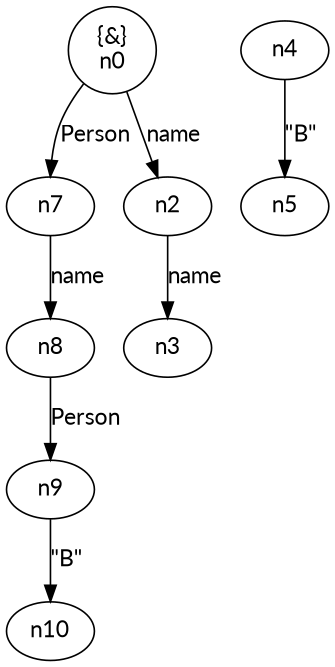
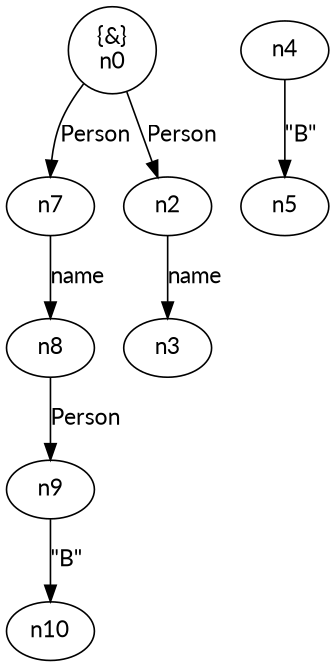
  digraph {
    fontname=Lato
    node [fontname=Lato shape=ellipse]
    edge [fontname=Lato]
    n9
    n10
    n8
    n7
    n4
    n5
    n2
    n3
    n0 [label="{&}\n\N"]
    n9 -> n10 [label="\"B\""]
    n8 -> n9 [label=Person]
    n7 -> n8 [label=name]
    n4 -> n5 [label="\"B\""]
    n2 -> n3 [label=name]
    n0 -> n7 [label=Person]
-   n0 -> n2 [label=name]
+   n0 -> n2 [label=Person]
  }
